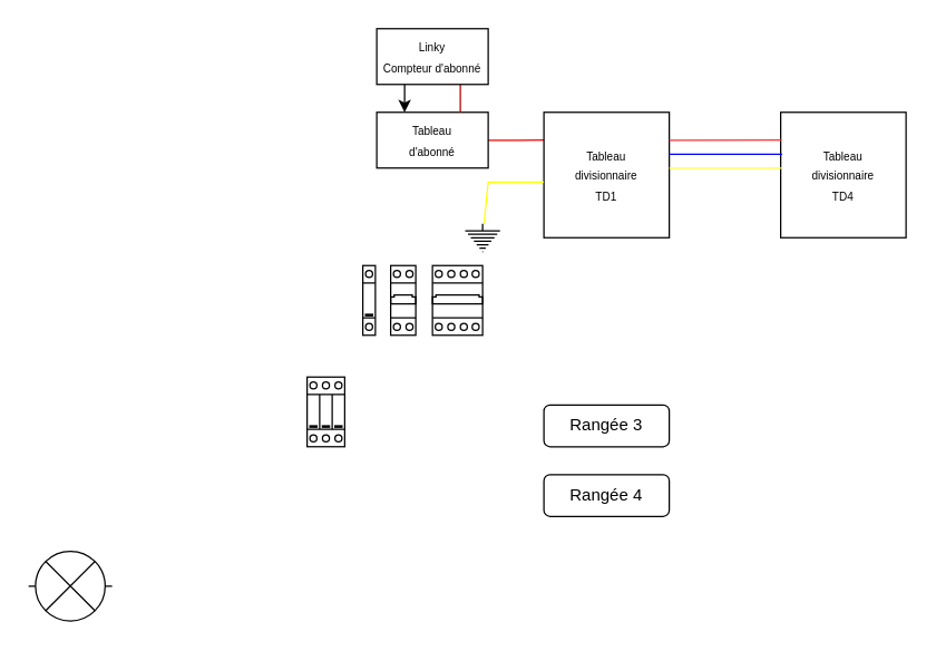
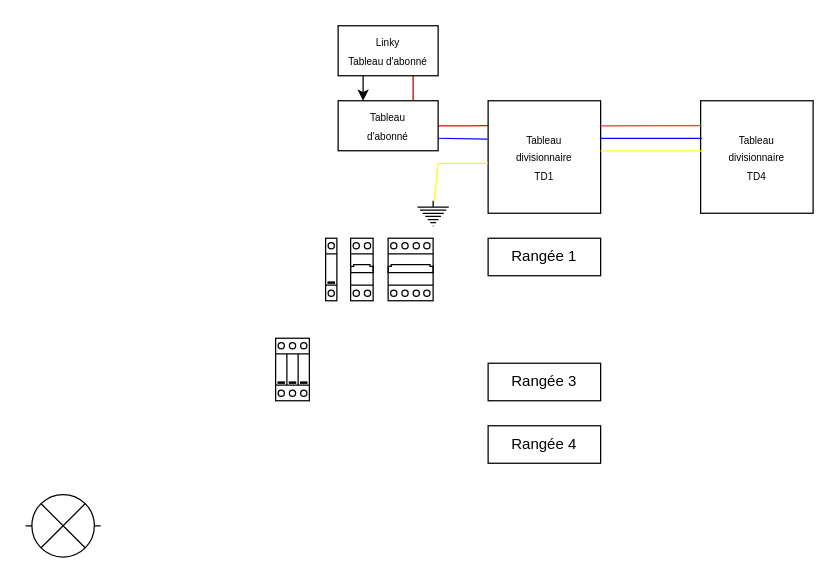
  <mxCell id="0" />
  <mxCell id="1" parent="0" />
  <mxCell id="2" style="edgeStyle=orthogonalEdgeStyle;rounded=0;orthogonalLoop=1;jettySize=auto;html=1;exitX=1;exitY=0.5;exitDx=0;exitDy=0;strokeColor=#FF0000;endArrow=none;startFill=0;" parent="1" source="3" edge="1"><mxGeometry relative="1" as="geometry"><mxPoint x="390" y="99.81" as="targetPoint" /></mxGeometry></mxCell>
  <mxCell id="3" value="&lt;span style=&quot;font-size: 8px;&quot;&gt;Tableau&lt;/span&gt;&lt;div&gt;&lt;span style=&quot;font-size: 8px;&quot;&gt;d'abonné&lt;/span&gt;&lt;/div&gt;" style="rounded=0;whiteSpace=wrap;html=1;" parent="1" vertex="1"><mxGeometry x="270" y="80" width="80" height="40" as="geometry" /></mxCell>
  <mxCell id="4" value="&lt;font style=&quot;font-size: 8px;&quot;&gt;Tableau &lt;br&gt;divisionnaire &lt;br&gt;TD1&lt;/font&gt;" style="whiteSpace=wrap;html=1;aspect=fixed;" parent="1" vertex="1"><mxGeometry x="390" y="80" width="90" height="90" as="geometry" /></mxCell>
  <mxCell id="5" value="&lt;font style=&quot;font-size: 8px;&quot;&gt;Tableau &lt;br&gt;divisionnaire &lt;br&gt;TD4&lt;/font&gt;" style="whiteSpace=wrap;html=1;aspect=fixed;" parent="1" vertex="1"><mxGeometry x="560" y="80" width="90" height="90" as="geometry" /></mxCell>
- <mxCell id="7" value="Rangée 3" style="whiteSpace=wrap;html=1;rounded=1;" parent="1" vertex="1"><mxGeometry x="390" y="290" width="90" height="30" as="geometry" /></mxCell>
- <mxCell id="8" value="Rangée 4" style="whiteSpace=wrap;html=1;rounded=1;" parent="1" vertex="1"><mxGeometry x="390" y="340" width="90" height="30" as="geometry" /></mxCell>
+ <mxCell id="6" value="Rangée 1" style="rounded=0;whiteSpace=wrap;html=1;" parent="1" vertex="1"><mxGeometry x="390" y="190" width="90" height="30" as="geometry" /></mxCell>
+ <mxCell id="7" value="Rangée 3" style="rounded=0;whiteSpace=wrap;html=1;" parent="1" vertex="1"><mxGeometry x="390" y="290" width="90" height="30" as="geometry" /></mxCell>
+ <mxCell id="8" value="Rangée 4" style="rounded=0;whiteSpace=wrap;html=1;" parent="1" vertex="1"><mxGeometry x="390" y="340" width="90" height="30" as="geometry" /></mxCell>
  <mxCell id="9" style="edgeStyle=none;rounded=0;orthogonalLoop=1;jettySize=auto;html=1;exitX=0.75;exitY=1;exitDx=0;exitDy=0;entryX=0.75;entryY=0;entryDx=0;entryDy=0;endArrow=none;startFill=0;fillColor=#e51400;strokeColor=#B20000;" parent="1" source="11" target="3" edge="1"><mxGeometry relative="1" as="geometry" /></mxCell>
  <mxCell id="10" style="edgeStyle=none;rounded=0;orthogonalLoop=1;jettySize=auto;html=1;exitX=0.25;exitY=1;exitDx=0;exitDy=0;entryX=0.25;entryY=0;entryDx=0;entryDy=0;" parent="1" source="11" target="3" edge="1"><mxGeometry relative="1" as="geometry" /></mxCell>
- <mxCell id="11" value="&lt;div&gt;&lt;span style=&quot;font-size: 8px;&quot;&gt;Linky&lt;/span&gt;&lt;/div&gt;&lt;span style=&quot;font-size: 8px;&quot;&gt;Compteur d'abonné&lt;br&gt;&lt;/span&gt;" style="rounded=0;whiteSpace=wrap;html=1;" parent="1" vertex="1"><mxGeometry x="270" y="20" width="80" height="40" as="geometry" /></mxCell>
+ <mxCell id="11" value="&lt;div&gt;&lt;span style=&quot;font-size: 8px;&quot;&gt;Linky&lt;/span&gt;&lt;/div&gt;&lt;span style=&quot;font-size: 8px;&quot;&gt;Tableau d'abonné&lt;br&gt;&lt;/span&gt;" style="rounded=0;whiteSpace=wrap;html=1;" parent="1" vertex="1"><mxGeometry x="270" y="20" width="80" height="40" as="geometry" /></mxCell>
+ <mxCell id="12" style="edgeStyle=none;rounded=0;orthogonalLoop=1;jettySize=auto;html=1;exitX=1;exitY=0.75;exitDx=0;exitDy=0;entryX=-0.005;entryY=0.342;entryDx=0;entryDy=0;entryPerimeter=0;strokeColor=#0000FF;endArrow=none;startFill=0;" edge="1" parent="1" source="3" target="4"><mxGeometry relative="1" as="geometry" /></mxCell>
  <mxCell id="13" value="" style="endArrow=none;html=1;rounded=0;strokeColor=#FFFF00;" edge="1" parent="1" source="23"><mxGeometry width="50" height="50" relative="1" as="geometry"><mxPoint x="350" y="180" as="sourcePoint" /><mxPoint x="390" y="130" as="targetPoint" /><Array as="points"><mxPoint x="350" y="130" /></Array></mxGeometry></mxCell>
  <mxCell id="14" value="" style="endArrow=none;html=1;rounded=0;entryX=0.006;entryY=0.22;entryDx=0;entryDy=0;entryPerimeter=0;strokeColor=#FF3333;" edge="1" parent="1" target="5"><mxGeometry width="50" height="50" relative="1" as="geometry"><mxPoint x="480" y="100" as="sourcePoint" /><mxPoint x="530" y="50" as="targetPoint" /></mxGeometry></mxCell>
  <mxCell id="15" value="" style="endArrow=none;html=1;rounded=0;entryX=0.006;entryY=0.22;entryDx=0;entryDy=0;entryPerimeter=0;strokeColor=#0000FF;" edge="1" parent="1"><mxGeometry width="50" height="50" relative="1" as="geometry"><mxPoint x="480" y="110" as="sourcePoint" /><mxPoint x="561" y="110" as="targetPoint" /></mxGeometry></mxCell>
  <mxCell id="16" value="" style="endArrow=none;html=1;rounded=0;entryX=0.006;entryY=0.22;entryDx=0;entryDy=0;entryPerimeter=0;strokeColor=#FFFF33;" edge="1" parent="1"><mxGeometry width="50" height="50" relative="1" as="geometry"><mxPoint x="480" y="120" as="sourcePoint" /><mxPoint x="561" y="120" as="targetPoint" /></mxGeometry></mxCell>
  <mxCell id="17" value="" style="verticalLabelPosition=bottom;dashed=0;shadow=0;html=1;align=center;verticalAlign=top;shape=mxgraph.cabinets.cb_4p;" vertex="1" parent="1"><mxGeometry x="310" y="190" width="36" height="50" as="geometry" /></mxCell>
  <mxCell id="18" value="" style="verticalLabelPosition=bottom;dashed=0;shadow=0;html=1;align=center;verticalAlign=top;shape=mxgraph.cabinets.surge_protection_1p;" vertex="1" parent="1"><mxGeometry x="260" y="190" width="9" height="50" as="geometry" /></mxCell>
  <mxCell id="19" value="" style="verticalLabelPosition=bottom;dashed=0;shadow=0;html=1;align=center;verticalAlign=top;shape=mxgraph.cabinets.cb_2p;" vertex="1" parent="1"><mxGeometry x="280" y="190" width="18" height="50" as="geometry" /></mxCell>
  <mxCell id="20" value="" style="verticalLabelPosition=bottom;dashed=0;shadow=0;html=1;align=center;verticalAlign=top;shape=mxgraph.cabinets.surge_protection_3p;" vertex="1" parent="1"><mxGeometry x="220" y="270" width="27" height="50" as="geometry" /></mxCell>
  <mxCell id="21" value="" style="pointerEvents=1;verticalLabelPosition=bottom;shadow=0;dashed=0;align=center;html=1;verticalAlign=top;shape=mxgraph.electrical.miscellaneous.light_bulb;" vertex="1" parent="1"><mxGeometry x="20" y="395" width="60" height="50" as="geometry" /></mxCell>
  <mxCell id="22" value="" style="endArrow=none;html=1;rounded=0;strokeColor=#FFFF00;" edge="1" parent="1" target="23"><mxGeometry width="50" height="50" relative="1" as="geometry"><mxPoint x="350" y="180" as="sourcePoint" /><mxPoint x="390" y="130" as="targetPoint" /><Array as="points" /></mxGeometry></mxCell>
  <mxCell id="23" value="" style="pointerEvents=1;verticalLabelPosition=bottom;shadow=0;dashed=0;align=center;html=1;verticalAlign=top;shape=mxgraph.electrical.signal_sources.protective_earth;" vertex="1" parent="1"><mxGeometry x="333.5" y="160" width="25" height="20" as="geometry" /></mxCell>
